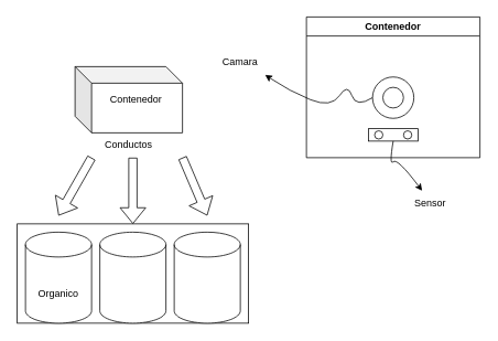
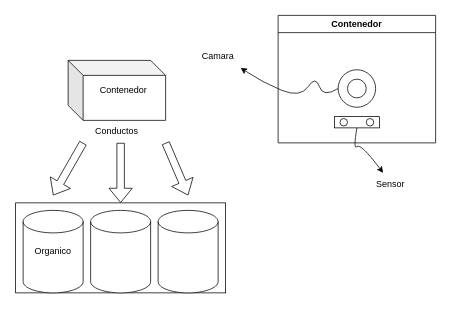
  <mxCell id="0" />
  <mxCell id="1" parent="0" />
  <mxCell id="2" value="" style="rounded=0;whiteSpace=wrap;html=1;" vertex="1" parent="1"><mxGeometry x="20" y="270" width="280" height="120" as="geometry" /></mxCell>
  <mxCell id="3" value="" style="shape=cylinder3;whiteSpace=wrap;html=1;boundedLbl=1;backgroundOutline=1;size=15;" vertex="1" parent="1"><mxGeometry x="30" y="280" width="80" height="110" as="geometry" /></mxCell>
  <mxCell id="4" value="" style="shape=cylinder3;whiteSpace=wrap;html=1;boundedLbl=1;backgroundOutline=1;size=15;" vertex="1" parent="1"><mxGeometry x="120" y="280" width="80" height="110" as="geometry" /></mxCell>
  <mxCell id="5" value="" style="shape=cylinder3;whiteSpace=wrap;html=1;boundedLbl=1;backgroundOutline=1;size=15;" vertex="1" parent="1"><mxGeometry x="210" y="280" width="80" height="110" as="geometry" /></mxCell>
- <mxCell id="6" value="Organico" style="text;html=1;align=center;verticalAlign=middle;whiteSpace=wrap;rounded=0;" vertex="1" parent="1"><mxGeometry x="40" y="340" width="60" height="30" as="geometry" /></mxCell>
+ <mxCell id="6" value="Organico" style="text;html=1;align=center;verticalAlign=middle;whiteSpace=wrap;rounded=0;" vertex="1" parent="1"><mxGeometry x="40" y="320" width="60" height="30" as="geometry" /></mxCell>
  <mxCell id="7" value="" style="shape=flexArrow;endArrow=classic;html=1;rounded=0;" edge="1" parent="1"><mxGeometry width="50" height="50" relative="1" as="geometry"><mxPoint x="110" y="190" as="sourcePoint" /><mxPoint x="70" y="260" as="targetPoint" /></mxGeometry></mxCell>
  <mxCell id="8" value="" style="shape=flexArrow;endArrow=classic;html=1;rounded=0;" edge="1" parent="1"><mxGeometry width="50" height="50" relative="1" as="geometry"><mxPoint x="220" y="190" as="sourcePoint" /><mxPoint x="250" y="260" as="targetPoint" /></mxGeometry></mxCell>
  <mxCell id="9" value="" style="shape=flexArrow;endArrow=classic;html=1;rounded=0;entryX=0.5;entryY=0;entryDx=0;entryDy=0;" edge="1" parent="1" target="2"><mxGeometry width="50" height="50" relative="1" as="geometry"><mxPoint x="160" y="190" as="sourcePoint" /><mxPoint x="90" y="270" as="targetPoint" /></mxGeometry></mxCell>
  <mxCell id="10" value="" style="shape=cube;whiteSpace=wrap;html=1;boundedLbl=1;backgroundOutline=1;darkOpacity=0.05;darkOpacity2=0.1;" vertex="1" parent="1"><mxGeometry x="90" y="80" width="130" height="80" as="geometry" /></mxCell>
  <mxCell id="11" value="Contenedor" style="text;html=1;align=center;verticalAlign=middle;whiteSpace=wrap;rounded=0;" vertex="1" parent="1"><mxGeometry x="134" y="105" width="60" height="30" as="geometry" /></mxCell>
  <mxCell id="12" value="Contenedor" style="swimlane;whiteSpace=wrap;html=1;" vertex="1" parent="1"><mxGeometry x="370" y="20" width="210" height="170" as="geometry" /></mxCell>
  <mxCell id="13" value="" style="ellipse;whiteSpace=wrap;html=1;aspect=fixed;" vertex="1" parent="12"><mxGeometry x="80" y="72.5" width="50" height="50" as="geometry" /></mxCell>
  <mxCell id="14" value="" style="ellipse;whiteSpace=wrap;html=1;aspect=fixed;" vertex="1" parent="12"><mxGeometry x="92.5" y="85" width="25" height="25" as="geometry" /></mxCell>
  <mxCell id="15" value="" style="rounded=0;whiteSpace=wrap;html=1;" vertex="1" parent="12"><mxGeometry x="75" y="135" width="60" height="15" as="geometry" /></mxCell>
  <mxCell id="16" value="" style="ellipse;whiteSpace=wrap;html=1;aspect=fixed;" vertex="1" parent="12"><mxGeometry x="82.5" y="137.5" width="10" height="10" as="geometry" /></mxCell>
  <mxCell id="17" value="" style="ellipse;whiteSpace=wrap;html=1;aspect=fixed;" vertex="1" parent="12"><mxGeometry x="117.5" y="137.5" width="10" height="10" as="geometry" /></mxCell>
  <mxCell id="18" value="" style="curved=1;endArrow=classic;html=1;rounded=0;exitX=0;exitY=0.5;exitDx=0;exitDy=0;" edge="1" parent="1" source="13"><mxGeometry width="50" height="50" relative="1" as="geometry"><mxPoint x="350" y="230" as="sourcePoint" /><mxPoint x="320" y="90" as="targetPoint" /><Array as="points"><mxPoint x="430" y="130" /><mxPoint x="420" y="100" /><mxPoint x="400" y="130" /><mxPoint x="350" y="110" /></Array></mxGeometry></mxCell>
  <mxCell id="19" value="Camara" style="text;html=1;align=center;verticalAlign=middle;whiteSpace=wrap;rounded=0;" vertex="1" parent="1"><mxGeometry x="260" y="60" width="60" height="30" as="geometry" /></mxCell>
  <mxCell id="20" value="" style="curved=1;endArrow=classic;html=1;rounded=0;exitX=0.5;exitY=1;exitDx=0;exitDy=0;" edge="1" parent="1" source="15"><mxGeometry width="50" height="50" relative="1" as="geometry"><mxPoint x="420" y="200" as="sourcePoint" /><mxPoint x="510" y="230" as="targetPoint" /><Array as="points"><mxPoint x="470" y="200" /><mxPoint x="480" y="190" /></Array></mxGeometry></mxCell>
  <mxCell id="21" value="Sensor" style="text;html=1;align=center;verticalAlign=middle;whiteSpace=wrap;rounded=0;" vertex="1" parent="1"><mxGeometry x="490" y="230" width="60" height="30" as="geometry" /></mxCell>
  <mxCell id="22" value="Conductos" style="text;html=1;align=center;verticalAlign=middle;whiteSpace=wrap;rounded=0;" vertex="1" parent="1"><mxGeometry x="125" y="160" width="60" height="30" as="geometry" /></mxCell>
